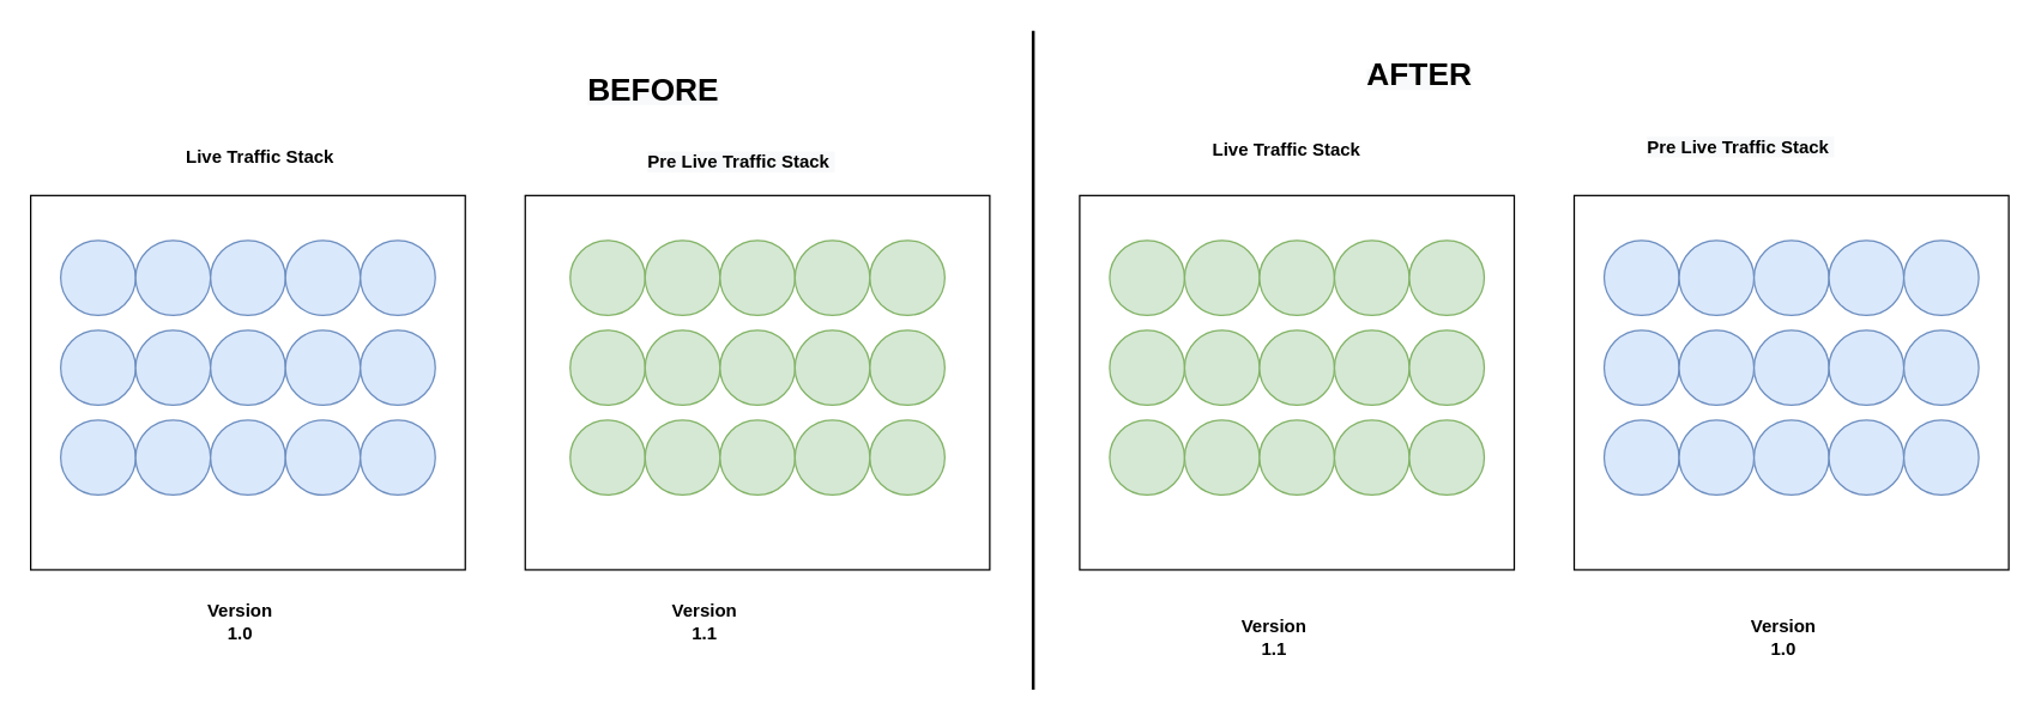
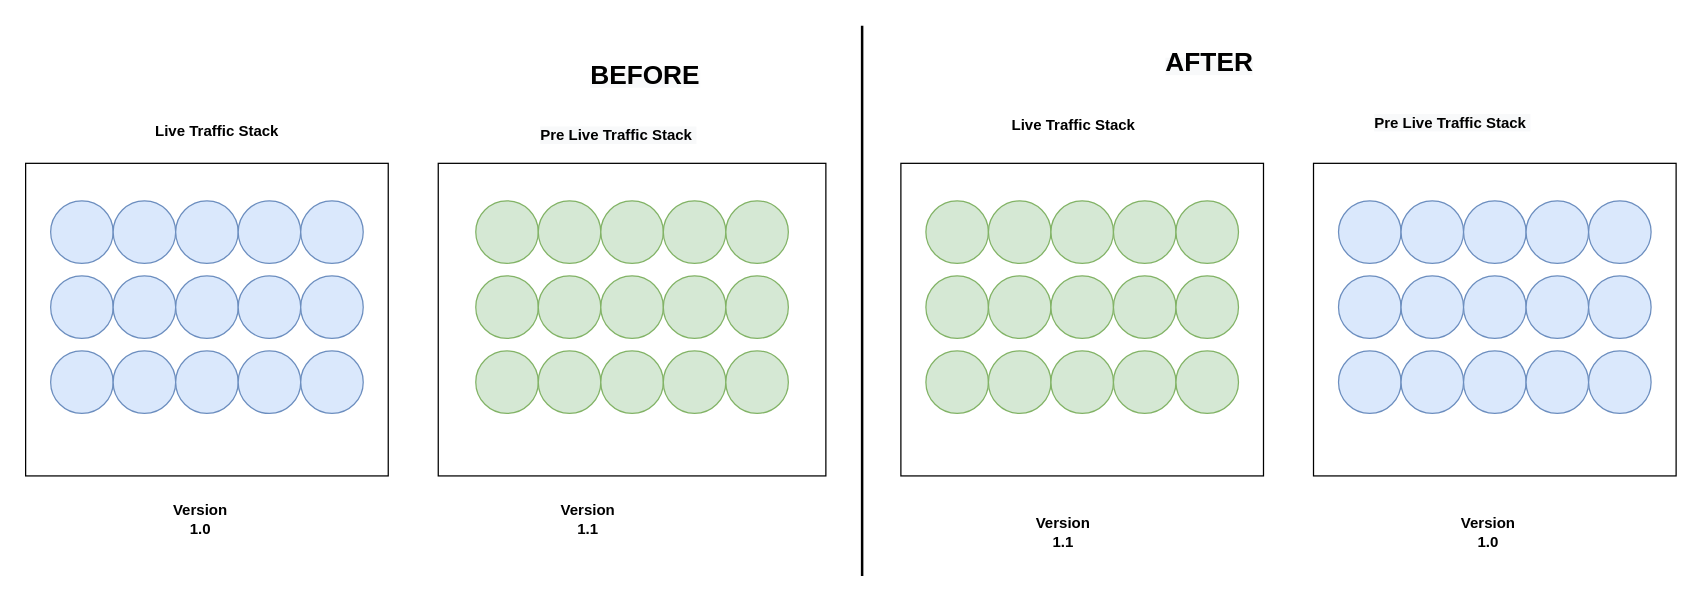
  <mxCell id="0" />
  <mxCell id="1" parent="0" />
  <mxCell id="2" value="" style="rounded=0;whiteSpace=wrap;html=1;" vertex="1" parent="1"><mxGeometry x="350" y="130" width="310" height="250" as="geometry" /></mxCell>
  <mxCell id="3" value="" style="rounded=0;whiteSpace=wrap;html=1;" vertex="1" parent="1"><mxGeometry x="720" y="130" width="290" height="250" as="geometry" /></mxCell>
  <mxCell id="4" value="" style="ellipse;whiteSpace=wrap;html=1;aspect=fixed;fillColor=#d5e8d4;strokeColor=#82b366;" vertex="1" parent="1"><mxGeometry x="380" y="160" width="50" height="50" as="geometry" /></mxCell>
  <mxCell id="5" value="" style="ellipse;whiteSpace=wrap;html=1;aspect=fixed;fillColor=#d5e8d4;strokeColor=#82b366;" vertex="1" parent="1"><mxGeometry x="430" y="160" width="50" height="50" as="geometry" /></mxCell>
  <mxCell id="6" value="" style="ellipse;whiteSpace=wrap;html=1;aspect=fixed;fillColor=#d5e8d4;strokeColor=#82b366;" vertex="1" parent="1"><mxGeometry x="480" y="160" width="50" height="50" as="geometry" /></mxCell>
  <mxCell id="7" value="" style="ellipse;whiteSpace=wrap;html=1;aspect=fixed;fillColor=#d5e8d4;strokeColor=#82b366;" vertex="1" parent="1"><mxGeometry x="530" y="160" width="50" height="50" as="geometry" /></mxCell>
  <mxCell id="8" value="" style="ellipse;whiteSpace=wrap;html=1;aspect=fixed;fillColor=#d5e8d4;strokeColor=#82b366;" vertex="1" parent="1"><mxGeometry x="580" y="160" width="50" height="50" as="geometry" /></mxCell>
  <mxCell id="9" value="" style="ellipse;whiteSpace=wrap;html=1;aspect=fixed;fillColor=#d5e8d4;strokeColor=#82b366;" vertex="1" parent="1"><mxGeometry x="380" y="220" width="50" height="50" as="geometry" /></mxCell>
  <mxCell id="10" value="" style="ellipse;whiteSpace=wrap;html=1;aspect=fixed;fillColor=#d5e8d4;strokeColor=#82b366;" vertex="1" parent="1"><mxGeometry x="430" y="220" width="50" height="50" as="geometry" /></mxCell>
  <mxCell id="11" value="" style="ellipse;whiteSpace=wrap;html=1;aspect=fixed;fillColor=#d5e8d4;strokeColor=#82b366;" vertex="1" parent="1"><mxGeometry x="480" y="220" width="50" height="50" as="geometry" /></mxCell>
  <mxCell id="12" value="" style="ellipse;whiteSpace=wrap;html=1;aspect=fixed;fillColor=#d5e8d4;strokeColor=#82b366;" vertex="1" parent="1"><mxGeometry x="530" y="220" width="50" height="50" as="geometry" /></mxCell>
  <mxCell id="13" value="" style="ellipse;whiteSpace=wrap;html=1;aspect=fixed;fillColor=#d5e8d4;strokeColor=#82b366;" vertex="1" parent="1"><mxGeometry x="580" y="220" width="50" height="50" as="geometry" /></mxCell>
  <mxCell id="14" value="" style="ellipse;whiteSpace=wrap;html=1;aspect=fixed;fillColor=#d5e8d4;strokeColor=#82b366;" vertex="1" parent="1"><mxGeometry x="380" y="280" width="50" height="50" as="geometry" /></mxCell>
  <mxCell id="15" value="" style="ellipse;whiteSpace=wrap;html=1;aspect=fixed;fillColor=#d5e8d4;strokeColor=#82b366;" vertex="1" parent="1"><mxGeometry x="430" y="280" width="50" height="50" as="geometry" /></mxCell>
  <mxCell id="16" value="" style="ellipse;whiteSpace=wrap;html=1;aspect=fixed;fillColor=#d5e8d4;strokeColor=#82b366;" vertex="1" parent="1"><mxGeometry x="480" y="280" width="50" height="50" as="geometry" /></mxCell>
  <mxCell id="17" value="" style="ellipse;whiteSpace=wrap;html=1;aspect=fixed;fillColor=#d5e8d4;strokeColor=#82b366;" vertex="1" parent="1"><mxGeometry x="530" y="280" width="50" height="50" as="geometry" /></mxCell>
  <mxCell id="18" value="" style="ellipse;whiteSpace=wrap;html=1;aspect=fixed;fillColor=#d5e8d4;strokeColor=#82b366;" vertex="1" parent="1"><mxGeometry x="580" y="280" width="50" height="50" as="geometry" /></mxCell>
  <mxCell id="19" value="" style="ellipse;whiteSpace=wrap;html=1;aspect=fixed;fillColor=#d5e8d4;strokeColor=#82b366;" vertex="1" parent="1"><mxGeometry x="740" y="160" width="50" height="50" as="geometry" /></mxCell>
  <mxCell id="20" value="" style="ellipse;whiteSpace=wrap;html=1;aspect=fixed;fillColor=#d5e8d4;strokeColor=#82b366;" vertex="1" parent="1"><mxGeometry x="790" y="160" width="50" height="50" as="geometry" /></mxCell>
  <mxCell id="21" value="" style="ellipse;whiteSpace=wrap;html=1;aspect=fixed;fillColor=#d5e8d4;strokeColor=#82b366;" vertex="1" parent="1"><mxGeometry x="840" y="160" width="50" height="50" as="geometry" /></mxCell>
  <mxCell id="22" value="" style="ellipse;whiteSpace=wrap;html=1;aspect=fixed;fillColor=#d5e8d4;strokeColor=#82b366;" vertex="1" parent="1"><mxGeometry x="890" y="160" width="50" height="50" as="geometry" /></mxCell>
  <mxCell id="23" value="" style="ellipse;whiteSpace=wrap;html=1;aspect=fixed;fillColor=#d5e8d4;strokeColor=#82b366;" vertex="1" parent="1"><mxGeometry x="940" y="160" width="50" height="50" as="geometry" /></mxCell>
  <mxCell id="24" value="" style="ellipse;whiteSpace=wrap;html=1;aspect=fixed;fillColor=#d5e8d4;strokeColor=#82b366;" vertex="1" parent="1"><mxGeometry x="740" y="220" width="50" height="50" as="geometry" /></mxCell>
  <mxCell id="25" value="" style="ellipse;whiteSpace=wrap;html=1;aspect=fixed;fillColor=#d5e8d4;strokeColor=#82b366;" vertex="1" parent="1"><mxGeometry x="790" y="220" width="50" height="50" as="geometry" /></mxCell>
  <mxCell id="26" value="" style="ellipse;whiteSpace=wrap;html=1;aspect=fixed;fillColor=#d5e8d4;strokeColor=#82b366;" vertex="1" parent="1"><mxGeometry x="840" y="220" width="50" height="50" as="geometry" /></mxCell>
  <mxCell id="27" value="" style="ellipse;whiteSpace=wrap;html=1;aspect=fixed;fillColor=#d5e8d4;strokeColor=#82b366;" vertex="1" parent="1"><mxGeometry x="890" y="220" width="50" height="50" as="geometry" /></mxCell>
  <mxCell id="28" value="" style="ellipse;whiteSpace=wrap;html=1;aspect=fixed;fillColor=#d5e8d4;strokeColor=#82b366;" vertex="1" parent="1"><mxGeometry x="940" y="220" width="50" height="50" as="geometry" /></mxCell>
  <mxCell id="29" value="" style="ellipse;whiteSpace=wrap;html=1;aspect=fixed;fillColor=#d5e8d4;strokeColor=#82b366;" vertex="1" parent="1"><mxGeometry x="740" y="280" width="50" height="50" as="geometry" /></mxCell>
  <mxCell id="30" value="" style="ellipse;whiteSpace=wrap;html=1;aspect=fixed;fillColor=#d5e8d4;strokeColor=#82b366;" vertex="1" parent="1"><mxGeometry x="790" y="280" width="50" height="50" as="geometry" /></mxCell>
  <mxCell id="31" value="" style="ellipse;whiteSpace=wrap;html=1;aspect=fixed;fillColor=#d5e8d4;strokeColor=#82b366;" vertex="1" parent="1"><mxGeometry x="840" y="280" width="50" height="50" as="geometry" /></mxCell>
  <mxCell id="32" value="" style="ellipse;whiteSpace=wrap;html=1;aspect=fixed;fillColor=#d5e8d4;strokeColor=#82b366;" vertex="1" parent="1"><mxGeometry x="890" y="280" width="50" height="50" as="geometry" /></mxCell>
  <mxCell id="33" value="" style="ellipse;whiteSpace=wrap;html=1;aspect=fixed;fillColor=#d5e8d4;strokeColor=#82b366;" vertex="1" parent="1"><mxGeometry x="940" y="280" width="50" height="50" as="geometry" /></mxCell>
  <mxCell id="34" value="" style="ellipse;whiteSpace=wrap;html=1;aspect=fixed;fillColor=#dae8fc;strokeColor=#6c8ebf;" vertex="1" parent="1"><mxGeometry x="1070" y="160" width="50" height="50" as="geometry" /></mxCell>
  <mxCell id="35" value="" style="ellipse;whiteSpace=wrap;html=1;aspect=fixed;fillColor=#dae8fc;strokeColor=#6c8ebf;" vertex="1" parent="1"><mxGeometry x="1120" y="160" width="50" height="50" as="geometry" /></mxCell>
  <mxCell id="36" value="" style="ellipse;whiteSpace=wrap;html=1;aspect=fixed;fillColor=#dae8fc;strokeColor=#6c8ebf;" vertex="1" parent="1"><mxGeometry x="1170" y="160" width="50" height="50" as="geometry" /></mxCell>
  <mxCell id="37" value="" style="ellipse;whiteSpace=wrap;html=1;aspect=fixed;fillColor=#dae8fc;strokeColor=#6c8ebf;" vertex="1" parent="1"><mxGeometry x="1220" y="160" width="50" height="50" as="geometry" /></mxCell>
  <mxCell id="38" value="" style="ellipse;whiteSpace=wrap;html=1;aspect=fixed;fillColor=#dae8fc;strokeColor=#6c8ebf;" vertex="1" parent="1"><mxGeometry x="1270" y="160" width="50" height="50" as="geometry" /></mxCell>
  <mxCell id="39" value="" style="ellipse;whiteSpace=wrap;html=1;aspect=fixed;fillColor=#dae8fc;strokeColor=#6c8ebf;" vertex="1" parent="1"><mxGeometry x="1070" y="220" width="50" height="50" as="geometry" /></mxCell>
  <mxCell id="40" value="" style="ellipse;whiteSpace=wrap;html=1;aspect=fixed;fillColor=#dae8fc;strokeColor=#6c8ebf;" vertex="1" parent="1"><mxGeometry x="1120" y="220" width="50" height="50" as="geometry" /></mxCell>
  <mxCell id="41" value="" style="ellipse;whiteSpace=wrap;html=1;aspect=fixed;fillColor=#dae8fc;strokeColor=#6c8ebf;" vertex="1" parent="1"><mxGeometry x="1170" y="220" width="50" height="50" as="geometry" /></mxCell>
  <mxCell id="42" value="" style="ellipse;whiteSpace=wrap;html=1;aspect=fixed;fillColor=#dae8fc;strokeColor=#6c8ebf;" vertex="1" parent="1"><mxGeometry x="1220" y="220" width="50" height="50" as="geometry" /></mxCell>
  <mxCell id="43" value="" style="ellipse;whiteSpace=wrap;html=1;aspect=fixed;fillColor=#dae8fc;strokeColor=#6c8ebf;" vertex="1" parent="1"><mxGeometry x="1270" y="220" width="50" height="50" as="geometry" /></mxCell>
  <mxCell id="44" value="" style="ellipse;whiteSpace=wrap;html=1;aspect=fixed;fillColor=#dae8fc;strokeColor=#6c8ebf;" vertex="1" parent="1"><mxGeometry x="1070" y="280" width="50" height="50" as="geometry" /></mxCell>
  <mxCell id="45" value="" style="ellipse;whiteSpace=wrap;html=1;aspect=fixed;fillColor=#dae8fc;strokeColor=#6c8ebf;" vertex="1" parent="1"><mxGeometry x="1120" y="280" width="50" height="50" as="geometry" /></mxCell>
  <mxCell id="46" value="" style="ellipse;whiteSpace=wrap;html=1;aspect=fixed;fillColor=#dae8fc;strokeColor=#6c8ebf;" vertex="1" parent="1"><mxGeometry x="1170" y="280" width="50" height="50" as="geometry" /></mxCell>
  <mxCell id="47" value="" style="ellipse;whiteSpace=wrap;html=1;aspect=fixed;fillColor=#dae8fc;strokeColor=#6c8ebf;" vertex="1" parent="1"><mxGeometry x="1220" y="280" width="50" height="50" as="geometry" /></mxCell>
  <mxCell id="48" value="" style="ellipse;whiteSpace=wrap;html=1;aspect=fixed;fillColor=#dae8fc;strokeColor=#6c8ebf;" vertex="1" parent="1"><mxGeometry x="1270" y="280" width="50" height="50" as="geometry" /></mxCell>
  <mxCell id="49" value="&lt;b&gt;Version 1.1&lt;/b&gt;" style="text;html=1;strokeColor=none;fillColor=none;align=center;verticalAlign=middle;whiteSpace=wrap;rounded=0;" vertex="1" parent="1"><mxGeometry x="440" y="400" width="60" height="30" as="geometry" /></mxCell>
  <mxCell id="50" value="&lt;b&gt;Version 1.1&lt;/b&gt;" style="text;html=1;strokeColor=none;fillColor=none;align=center;verticalAlign=middle;whiteSpace=wrap;rounded=0;" vertex="1" parent="1"><mxGeometry x="820" y="410" width="60" height="30" as="geometry" /></mxCell>
  <mxCell id="51" value="&lt;b&gt;Version 1.0&lt;/b&gt;" style="text;html=1;strokeColor=none;fillColor=none;align=center;verticalAlign=middle;whiteSpace=wrap;rounded=0;" vertex="1" parent="1"><mxGeometry x="1160" y="410" width="60" height="30" as="geometry" /></mxCell>
  <mxCell id="52" value="" style="line;strokeWidth=2;direction=south;html=1;fillColor=none;" vertex="1" parent="1"><mxGeometry x="684" width="10" height="440" as="geometry" y="20" /></mxCell>
- <mxCell id="53" value="&lt;b style=&quot;color: rgb(0 , 0 , 0) ; font-family: &amp;#34;helvetica&amp;#34; ; font-style: normal ; letter-spacing: normal ; text-align: center ; text-indent: 0px ; text-transform: none ; word-spacing: 0px ; background-color: rgb(248 , 249 , 250)&quot;&gt;&lt;font style=&quot;font-size: 21px&quot;&gt;BEFORE&lt;/font&gt;&lt;/b&gt;" style="text;whiteSpace=wrap;html=1;" vertex="1" parent="1"><mxGeometry x="390" y="40" width="90" height="30" as="geometry" /></mxCell>
- <mxCell id="54" value="&lt;b style=&quot;color: rgb(0 , 0 , 0) ; font-family: &amp;#34;helvetica&amp;#34; ; font-style: normal ; letter-spacing: normal ; text-align: center ; text-indent: 0px ; text-transform: none ; word-spacing: 0px ; background-color: rgb(248 , 249 , 250)&quot;&gt;&lt;font style=&quot;font-size: 21px&quot;&gt;AFTER&lt;/font&gt;&lt;/b&gt;" style="text;whiteSpace=wrap;html=1;" vertex="1" parent="1"><mxGeometry x="910" y="30" width="90" height="30" as="geometry" /></mxCell>
+ <mxCell id="53" value="&lt;b style=&quot;color: rgb(0 , 0 , 0) ; font-family: &amp;#34;helvetica&amp;#34; ; font-style: normal ; letter-spacing: normal ; text-align: center ; text-indent: 0px ; text-transform: none ; word-spacing: 0px ; background-color: rgb(248 , 249 , 250)&quot;&gt;&lt;font style=&quot;font-size: 21px&quot;&gt;BEFORE&lt;/font&gt;&lt;/b&gt;" style="text;whiteSpace=wrap;html=1;" vertex="1" parent="1"><mxGeometry x="470" y="40" width="90" height="30" as="geometry" /></mxCell>
+ <mxCell id="54" value="&lt;b style=&quot;color: rgb(0 , 0 , 0) ; font-family: &amp;#34;helvetica&amp;#34; ; font-style: normal ; letter-spacing: normal ; text-align: center ; text-indent: 0px ; text-transform: none ; word-spacing: 0px ; background-color: rgb(248 , 249 , 250)&quot;&gt;&lt;font style=&quot;font-size: 21px&quot;&gt;AFTER&lt;/font&gt;&lt;/b&gt;" style="text;whiteSpace=wrap;html=1;" vertex="1" parent="1"><mxGeometry x="930" y="30" width="90" height="30" as="geometry" /></mxCell>
  <mxCell id="55" value="&lt;b&gt;Version 1.0&lt;/b&gt;" style="text;html=1;strokeColor=none;fillColor=none;align=center;verticalAlign=middle;whiteSpace=wrap;rounded=0;" vertex="1" parent="1"><mxGeometry x="130" y="400" width="60" height="30" as="geometry" /></mxCell>
  <mxCell id="56" value="&lt;b&gt;Live Traffic Stack&amp;nbsp;&lt;/b&gt;" style="text;html=1;strokeColor=none;fillColor=none;align=center;verticalAlign=middle;whiteSpace=wrap;rounded=0;" vertex="1" parent="1"><mxGeometry x="120" y="90" width="110" height="30" as="geometry" /></mxCell>
  <mxCell id="57" value="&lt;b style=&quot;color: rgb(0 , 0 , 0) ; font-family: &amp;#34;helvetica&amp;#34; ; font-size: 12px ; font-style: normal ; letter-spacing: normal ; text-align: center ; text-indent: 0px ; text-transform: none ; word-spacing: 0px ; background-color: rgb(248 , 249 , 250)&quot;&gt;Pre Live Traffic Stack&amp;nbsp;&lt;/b&gt;" style="text;whiteSpace=wrap;html=1;fontSize=21;" vertex="1" parent="1"><mxGeometry x="430" y="85" width="130" height="40" as="geometry" /></mxCell>
  <mxCell id="58" value="&lt;b&gt;Live Traffic Stack&amp;nbsp;&lt;/b&gt;" style="text;html=1;strokeColor=none;fillColor=none;align=center;verticalAlign=middle;whiteSpace=wrap;rounded=0;" vertex="1" parent="1"><mxGeometry x="800" y="85" width="120" height="30" as="geometry" /></mxCell>
  <mxCell id="59" value="&lt;b style=&quot;color: rgb(0 , 0 , 0) ; font-family: &amp;#34;helvetica&amp;#34; ; font-size: 12px ; font-style: normal ; letter-spacing: normal ; text-align: center ; text-indent: 0px ; text-transform: none ; word-spacing: 0px ; background-color: rgb(248 , 249 , 250)&quot;&gt;Pre Live Traffic Stack&amp;nbsp;&lt;/b&gt;" style="text;whiteSpace=wrap;html=1;fontSize=21;" vertex="1" parent="1"><mxGeometry x="1097" y="75" width="130" height="40" as="geometry" /></mxCell>
  <mxCell id="60" value="" style="rounded=0;whiteSpace=wrap;html=1;fillColor=none;" vertex="1" parent="1"><mxGeometry x="1050" y="130" width="290" height="250" as="geometry" /></mxCell>
  <mxCell id="61" value="" style="ellipse;whiteSpace=wrap;html=1;aspect=fixed;fillColor=#dae8fc;strokeColor=#6c8ebf;" vertex="1" parent="1"><mxGeometry x="40" y="160" width="50" height="50" as="geometry" /></mxCell>
  <mxCell id="62" value="" style="ellipse;whiteSpace=wrap;html=1;aspect=fixed;fillColor=#dae8fc;strokeColor=#6c8ebf;" vertex="1" parent="1"><mxGeometry x="90" y="160" width="50" height="50" as="geometry" /></mxCell>
  <mxCell id="63" value="" style="ellipse;whiteSpace=wrap;html=1;aspect=fixed;fillColor=#dae8fc;strokeColor=#6c8ebf;" vertex="1" parent="1"><mxGeometry x="140" y="160" width="50" height="50" as="geometry" /></mxCell>
  <mxCell id="64" value="" style="ellipse;whiteSpace=wrap;html=1;aspect=fixed;fillColor=#dae8fc;strokeColor=#6c8ebf;" vertex="1" parent="1"><mxGeometry x="190" y="160" width="50" height="50" as="geometry" /></mxCell>
  <mxCell id="65" value="" style="ellipse;whiteSpace=wrap;html=1;aspect=fixed;fillColor=#dae8fc;strokeColor=#6c8ebf;" vertex="1" parent="1"><mxGeometry x="240" y="160" width="50" height="50" as="geometry" /></mxCell>
  <mxCell id="66" value="" style="ellipse;whiteSpace=wrap;html=1;aspect=fixed;fillColor=#dae8fc;strokeColor=#6c8ebf;" vertex="1" parent="1"><mxGeometry x="40" y="220" width="50" height="50" as="geometry" /></mxCell>
  <mxCell id="67" value="" style="ellipse;whiteSpace=wrap;html=1;aspect=fixed;fillColor=#dae8fc;strokeColor=#6c8ebf;" vertex="1" parent="1"><mxGeometry x="90" y="220" width="50" height="50" as="geometry" /></mxCell>
  <mxCell id="68" value="" style="ellipse;whiteSpace=wrap;html=1;aspect=fixed;fillColor=#dae8fc;strokeColor=#6c8ebf;" vertex="1" parent="1"><mxGeometry x="140" y="220" width="50" height="50" as="geometry" /></mxCell>
  <mxCell id="69" value="" style="ellipse;whiteSpace=wrap;html=1;aspect=fixed;fillColor=#dae8fc;strokeColor=#6c8ebf;" vertex="1" parent="1"><mxGeometry x="190" y="220" width="50" height="50" as="geometry" /></mxCell>
  <mxCell id="70" value="" style="ellipse;whiteSpace=wrap;html=1;aspect=fixed;fillColor=#dae8fc;strokeColor=#6c8ebf;" vertex="1" parent="1"><mxGeometry x="240" y="220" width="50" height="50" as="geometry" /></mxCell>
  <mxCell id="71" value="" style="ellipse;whiteSpace=wrap;html=1;aspect=fixed;fillColor=#dae8fc;strokeColor=#6c8ebf;" vertex="1" parent="1"><mxGeometry x="40" y="280" width="50" height="50" as="geometry" /></mxCell>
  <mxCell id="72" value="" style="ellipse;whiteSpace=wrap;html=1;aspect=fixed;fillColor=#dae8fc;strokeColor=#6c8ebf;" vertex="1" parent="1"><mxGeometry x="90" y="280" width="50" height="50" as="geometry" /></mxCell>
  <mxCell id="73" value="" style="ellipse;whiteSpace=wrap;html=1;aspect=fixed;fillColor=#dae8fc;strokeColor=#6c8ebf;" vertex="1" parent="1"><mxGeometry x="140" y="280" width="50" height="50" as="geometry" /></mxCell>
  <mxCell id="74" value="" style="ellipse;whiteSpace=wrap;html=1;aspect=fixed;fillColor=#dae8fc;strokeColor=#6c8ebf;" vertex="1" parent="1"><mxGeometry x="190" y="280" width="50" height="50" as="geometry" /></mxCell>
  <mxCell id="75" value="" style="ellipse;whiteSpace=wrap;html=1;aspect=fixed;fillColor=#dae8fc;strokeColor=#6c8ebf;" vertex="1" parent="1"><mxGeometry x="240" y="280" width="50" height="50" as="geometry" /></mxCell>
  <mxCell id="76" value="" style="rounded=0;whiteSpace=wrap;html=1;fillColor=none;" vertex="1" parent="1"><mxGeometry x="20" y="130" width="290" height="250" as="geometry" /></mxCell>
